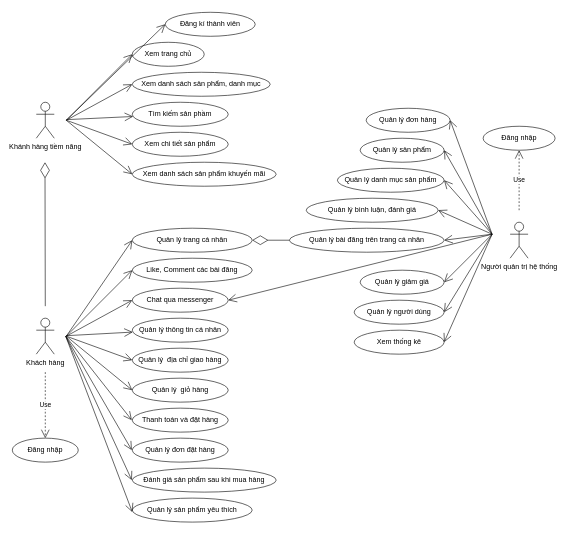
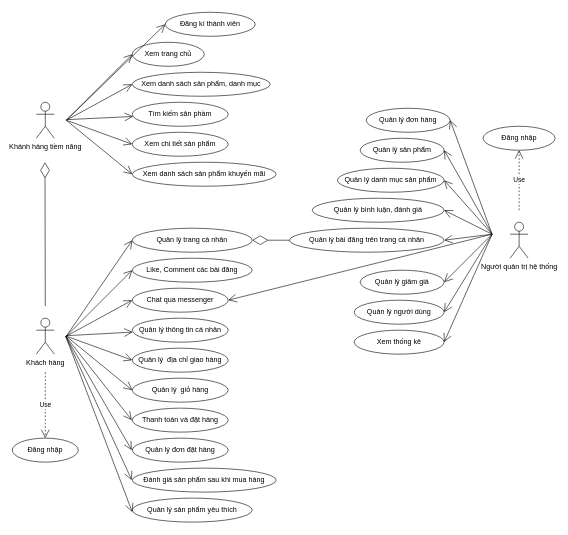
  <mxCell id="0" />
  <mxCell id="1" parent="0" />
  <mxCell id="2" value="Khánh hàng tiềm năng" style="shape=umlActor;verticalLabelPosition=bottom;verticalAlign=top;html=1;" vertex="1" parent="1"><mxGeometry x="60" y="170" width="30" height="60" as="geometry" /></mxCell>
  <mxCell id="3" value="Người quản trị hệ thống" style="shape=umlActor;verticalLabelPosition=bottom;verticalAlign=top;html=1;" vertex="1" parent="1"><mxGeometry x="850" y="370" width="30" height="60" as="geometry" /></mxCell>
  <mxCell id="4" value="Khách hàng" style="shape=umlActor;verticalLabelPosition=bottom;verticalAlign=top;html=1;" vertex="1" parent="1"><mxGeometry x="60" y="530" width="30" height="60" as="geometry" /></mxCell>
  <mxCell id="5" value="Xem trang chủ" style="ellipse;whiteSpace=wrap;html=1;" vertex="1" parent="1"><mxGeometry x="220" y="70" width="120" height="40" as="geometry" /></mxCell>
  <mxCell id="6" value="Xem danh sách sản phẩm, danh mục" style="ellipse;whiteSpace=wrap;html=1;" vertex="1" parent="1"><mxGeometry x="220" y="120" width="230" height="40" as="geometry" /></mxCell>
  <mxCell id="7" value="Tìm kiếm sản phầm" style="ellipse;whiteSpace=wrap;html=1;" vertex="1" parent="1"><mxGeometry x="220" y="170" width="160" height="40" as="geometry" /></mxCell>
  <mxCell id="8" value="Xem chi tiết sản phẩm" style="ellipse;whiteSpace=wrap;html=1;" vertex="1" parent="1"><mxGeometry x="220" y="220" width="160" height="40" as="geometry" /></mxCell>
  <mxCell id="9" value="Xem danh sách sản phẩm khuyến mãi" style="ellipse;whiteSpace=wrap;html=1;" vertex="1" parent="1"><mxGeometry x="220" y="270" width="240" height="40" as="geometry" /></mxCell>
  <mxCell id="10" value="Chat qua messenger" style="ellipse;whiteSpace=wrap;html=1;" vertex="1" parent="1"><mxGeometry x="220" y="480" width="160" height="40" as="geometry" /></mxCell>
  <mxCell id="11" value="Đăng kí thành viên" style="ellipse;whiteSpace=wrap;html=1;" vertex="1" parent="1"><mxGeometry x="275" y="20" width="150" height="40" as="geometry" /></mxCell>
  <mxCell id="12" value="" style="endArrow=diamondThin;endFill=0;endSize=24;html=1;" edge="1" parent="1"><mxGeometry width="160" relative="1" as="geometry"><mxPoint x="75" y="510" as="sourcePoint" /><mxPoint x="74.5" y="270" as="targetPoint" /></mxGeometry></mxCell>
  <mxCell id="13" value="" style="endArrow=open;endFill=1;endSize=12;html=1;" edge="1" parent="1" target="7"><mxGeometry width="160" relative="1" as="geometry"><mxPoint x="110" y="199" as="sourcePoint" /><mxPoint x="430" y="310" as="targetPoint" /></mxGeometry></mxCell>
  <mxCell id="14" value="" style="endArrow=open;endFill=1;endSize=12;html=1;entryX=0;entryY=0.5;entryDx=0;entryDy=0;" edge="1" parent="1" target="8"><mxGeometry width="160" relative="1" as="geometry"><mxPoint x="110" y="200" as="sourcePoint" /><mxPoint x="240.698" y="203.041" as="targetPoint" /></mxGeometry></mxCell>
  <mxCell id="15" value="" style="endArrow=open;endFill=1;endSize=12;html=1;entryX=0;entryY=0.5;entryDx=0;entryDy=0;" edge="1" parent="1" target="9"><mxGeometry width="160" relative="1" as="geometry"><mxPoint x="110" y="200" as="sourcePoint" /><mxPoint x="220" y="250" as="targetPoint" /></mxGeometry></mxCell>
  <mxCell id="16" value="" style="endArrow=open;endFill=1;endSize=12;html=1;entryX=0;entryY=0.5;entryDx=0;entryDy=0;" edge="1" parent="1" target="6"><mxGeometry width="160" relative="1" as="geometry"><mxPoint x="110" y="200" as="sourcePoint" /><mxPoint x="240.698" y="203.041" as="targetPoint" /></mxGeometry></mxCell>
  <mxCell id="17" value="" style="endArrow=open;endFill=1;endSize=12;html=1;entryX=0;entryY=0.5;entryDx=0;entryDy=0;" edge="1" parent="1" target="5"><mxGeometry width="160" relative="1" as="geometry"><mxPoint x="110" y="200" as="sourcePoint" /><mxPoint x="210" y="150" as="targetPoint" /></mxGeometry></mxCell>
  <mxCell id="18" value="" style="endArrow=open;endFill=1;endSize=12;html=1;entryX=0;entryY=0.5;entryDx=0;entryDy=0;" edge="1" parent="1" target="11"><mxGeometry width="160" relative="1" as="geometry"><mxPoint x="110" y="200" as="sourcePoint" /><mxPoint x="240" y="100" as="targetPoint" /></mxGeometry></mxCell>
  <mxCell id="19" value="Quản lý thông tin cá nhân&lt;span style=&quot;color: rgba(0 , 0 , 0 , 0) ; font-family: monospace ; font-size: 0px&quot;&gt;%3CmxGraphModel%3E%3Croot%3E%3CmxCell%20id%3D%220%22%2F%3E%3CmxCell%20id%3D%221%22%20parent%3D%220%22%2F%3E%3CmxCell%20id%3D%222%22%20value%3D%22Chat%20qua%20messenger%22%20style%3D%22ellipse%3BwhiteSpace%3Dwrap%3Bhtml%3D1%3B%22%20vertex%3D%221%22%20parent%3D%221%22%3E%3CmxGeometry%20x%3D%22380%22%20y%3D%22400%22%20width%3D%22160%22%20height%3D%2240%22%20as%3D%22geometry%22%2F%3E%3C%2FmxCell%3E%3C%2Froot%3E%3C%2FmxGraphModel%3E&lt;/span&gt;" style="ellipse;whiteSpace=wrap;html=1;" vertex="1" parent="1"><mxGeometry x="220" y="530" width="160" height="40" as="geometry" /></mxCell>
  <mxCell id="20" value="Quản lý&amp;nbsp; địa chỉ giao hàng&lt;span style=&quot;color: rgba(0 , 0 , 0 , 0) ; font-family: monospace ; font-size: 0px&quot;&gt;%3CmxGraphModel%3E%3Croot%3E%3CmxCell%20id%3D%220%22%2F%3E%3CmxCell%20id%3D%221%22%20parent%3D%220%22%2F%3E%3CmxCell%20id%3D%222%22%20value%3D%22Chat%20qua%20messenger%22%20style%3D%22ellipse%3BwhiteSpace%3Dwrap%3Bhtml%3D1%3B%22%20vertex%3D%221%22%20parent%3D%221%22%3E%3CmxGeometry%20x%3D%22380%22%20y%3D%22400%22%20width%3D%22160%22%20height%3D%2240%22%20as%3D%22geometry%22%2F%3E%3C%2FmxCell%3E%3C%2Froot%3E%3C%2F&lt;/span&gt;" style="ellipse;whiteSpace=wrap;html=1;" vertex="1" parent="1"><mxGeometry x="220" y="580" width="160" height="40" as="geometry" /></mxCell>
  <mxCell id="21" value="Quản lý&amp;nbsp; giỏ hàng&lt;span style=&quot;color: rgba(0 , 0 , 0 , 0) ; font-family: monospace ; font-size: 0px&quot;&gt;%3CmxGraphModel%3E%3Croot%3E%3CmxCell%20id%3D%220%22%2F%3E%3CmxCell%20id%3D%221%22%20parent%3D%220%22%2F%3E%3CmxCell%20id%3D%222%22%20value%3D%22Chat%20qua%20messenger%22%20style%3D%22ellipse%3BwhiteSpace%3Dwrap%3Bhtml%3D1%3B%22%20vertex%3D%221%22%20parent%3D%221%22%3E%3CmxGeometry%20x%3D%22380%22%20y%3D%22400%22%20width%3D%22160%22%20height%3D%2240%22%20as%3D%22geometry%22%2F%3E%3C%2FmxCell%3E%3C%2Froot%3E%3C%2F&lt;/span&gt;" style="ellipse;whiteSpace=wrap;html=1;" vertex="1" parent="1"><mxGeometry x="220" y="630" width="160" height="40" as="geometry" /></mxCell>
  <mxCell id="22" value="Đánh giá sản phẩm sau khi mua hàng" style="ellipse;whiteSpace=wrap;html=1;" vertex="1" parent="1"><mxGeometry x="220" y="780" width="240" height="40" as="geometry" /></mxCell>
  <mxCell id="23" value="Quản lý đơn đặt hàng&lt;span style=&quot;color: rgba(0 , 0 , 0 , 0) ; font-family: monospace ; font-size: 0px&quot;&gt;%3CmxGraphModel%3E%3Croot%3E%3CmxCell%20id%3D%220%22%2F%3E%3CmxCell%20id%3D%221%22%20parent%3D%220%22%2F%3E%3CmxCell%20id%3D%222%22%20value%3D%22Chat%20qua%20messenger%22%20style%3D%22ellipse%3BwhiteSpace%3Dwrap%3Bhtml%3D1%3B%22%20vertex%3D%221%22%20parent%3D%221%22%3E%3CmxGeometry%20x%3D%22380%22%20y%3D%22400%22%20width%3D%22160%22%20height%3D%2240%22%20as%3D%22geometry%22%2F%3E%3C%2FmxCell%3E%3C%2Froot%3E%3C%2F&lt;/span&gt;" style="ellipse;whiteSpace=wrap;html=1;" vertex="1" parent="1"><mxGeometry x="220" y="730" width="160" height="40" as="geometry" /></mxCell>
  <mxCell id="24" value="Thanh toán và đặt hàng" style="ellipse;whiteSpace=wrap;html=1;" vertex="1" parent="1"><mxGeometry x="220" y="680" width="160" height="40" as="geometry" /></mxCell>
  <mxCell id="25" value="Quản lý trang cá nhân" style="ellipse;whiteSpace=wrap;html=1;" vertex="1" parent="1"><mxGeometry x="220" y="380" width="200" height="40" as="geometry" /></mxCell>
  <mxCell id="26" value="Quản lý sản phẩm yêu thích" style="ellipse;whiteSpace=wrap;html=1;" vertex="1" parent="1"><mxGeometry x="220" y="830" width="200" height="40" as="geometry" /></mxCell>
  <mxCell id="27" value="Like, Comment các bài đăng" style="ellipse;whiteSpace=wrap;html=1;" vertex="1" parent="1"><mxGeometry x="220" y="430" width="200" height="40" as="geometry" /></mxCell>
  <mxCell id="28" value="" style="endArrow=open;endFill=1;endSize=12;html=1;" edge="1" parent="1"><mxGeometry width="160" relative="1" as="geometry"><mxPoint x="110" y="559.189" as="sourcePoint" /><mxPoint x="220.774" y="553.201" as="targetPoint" /></mxGeometry></mxCell>
  <mxCell id="29" value="" style="endArrow=open;endFill=1;endSize=12;html=1;entryX=0;entryY=0.5;entryDx=0;entryDy=0;" edge="1" parent="1"><mxGeometry width="160" relative="1" as="geometry"><mxPoint x="110" y="560" as="sourcePoint" /><mxPoint x="220" y="600" as="targetPoint" /></mxGeometry></mxCell>
  <mxCell id="30" value="" style="endArrow=open;endFill=1;endSize=12;html=1;entryX=0;entryY=0.5;entryDx=0;entryDy=0;" edge="1" parent="1"><mxGeometry width="160" relative="1" as="geometry"><mxPoint x="110" y="560" as="sourcePoint" /><mxPoint x="220" y="650" as="targetPoint" /></mxGeometry></mxCell>
  <mxCell id="31" value="" style="endArrow=open;endFill=1;endSize=12;html=1;entryX=0;entryY=0.5;entryDx=0;entryDy=0;" edge="1" parent="1"><mxGeometry width="160" relative="1" as="geometry"><mxPoint x="110" y="560" as="sourcePoint" /><mxPoint x="220" y="500" as="targetPoint" /></mxGeometry></mxCell>
  <mxCell id="32" value="" style="endArrow=open;endFill=1;endSize=12;html=1;entryX=0;entryY=0.5;entryDx=0;entryDy=0;" edge="1" parent="1"><mxGeometry width="160" relative="1" as="geometry"><mxPoint x="110" y="560" as="sourcePoint" /><mxPoint x="220" y="450" as="targetPoint" /></mxGeometry></mxCell>
  <mxCell id="33" value="" style="endArrow=open;endFill=1;endSize=12;html=1;entryX=0;entryY=0.5;entryDx=0;entryDy=0;" edge="1" parent="1"><mxGeometry width="160" relative="1" as="geometry"><mxPoint x="110" y="560" as="sourcePoint" /><mxPoint x="220" y="400" as="targetPoint" /></mxGeometry></mxCell>
  <mxCell id="34" value="" style="endArrow=open;endFill=1;endSize=12;html=1;" edge="1" parent="1"><mxGeometry width="160" relative="1" as="geometry"><mxPoint x="109" y="560" as="sourcePoint" /><mxPoint x="220.004" y="853.201" as="targetPoint" /></mxGeometry></mxCell>
  <mxCell id="35" value="" style="endArrow=open;endFill=1;endSize=12;html=1;entryX=0;entryY=0.5;entryDx=0;entryDy=0;" edge="1" parent="1"><mxGeometry width="160" relative="1" as="geometry"><mxPoint x="109" y="560" as="sourcePoint" /><mxPoint x="219.23" y="800" as="targetPoint" /></mxGeometry></mxCell>
  <mxCell id="36" value="" style="endArrow=open;endFill=1;endSize=12;html=1;entryX=0;entryY=0.5;entryDx=0;entryDy=0;" edge="1" parent="1"><mxGeometry width="160" relative="1" as="geometry"><mxPoint x="109" y="560" as="sourcePoint" /><mxPoint x="219.23" y="750" as="targetPoint" /></mxGeometry></mxCell>
  <mxCell id="37" value="" style="endArrow=open;endFill=1;endSize=12;html=1;entryX=0;entryY=0.5;entryDx=0;entryDy=0;" edge="1" parent="1"><mxGeometry width="160" relative="1" as="geometry"><mxPoint x="109" y="560" as="sourcePoint" /><mxPoint x="219.23" y="700" as="targetPoint" /></mxGeometry></mxCell>
  <mxCell id="38" value="Use" style="endArrow=open;endSize=12;dashed=1;html=1;entryX=0.5;entryY=0;entryDx=0;entryDy=0;" edge="1" parent="1" target="39"><mxGeometry width="160" relative="1" as="geometry"><mxPoint x="75" y="620" as="sourcePoint" /><mxPoint x="-10" y="560" as="targetPoint" /></mxGeometry></mxCell>
  <mxCell id="39" value="Đăng nhập" style="ellipse;whiteSpace=wrap;html=1;" vertex="1" parent="1"><mxGeometry x="20" y="730" width="110" height="40" as="geometry" /></mxCell>
  <mxCell id="40" value="Use" style="endArrow=open;endSize=12;dashed=1;html=1;entryX=0.5;entryY=1;entryDx=0;entryDy=0;" edge="1" parent="1" target="41"><mxGeometry width="160" relative="1" as="geometry"><mxPoint x="865" y="350" as="sourcePoint" /><mxPoint x="1120" y="390" as="targetPoint" /></mxGeometry></mxCell>
  <mxCell id="41" value="Đăng nhập" style="ellipse;whiteSpace=wrap;html=1;" vertex="1" parent="1"><mxGeometry x="805" y="210" width="120" height="40" as="geometry" /></mxCell>
  <mxCell id="42" value="" style="endArrow=open;endFill=1;endSize=12;html=1;entryX=1;entryY=0.5;entryDx=0;entryDy=0;" edge="1" parent="1" target="10"><mxGeometry width="160" relative="1" as="geometry"><mxPoint x="820" y="390" as="sourcePoint" /><mxPoint x="680" y="570" as="targetPoint" /></mxGeometry></mxCell>
  <mxCell id="43" value="Quản lý đơn hàng" style="ellipse;whiteSpace=wrap;html=1;" vertex="1" parent="1"><mxGeometry x="610" y="180" width="140" height="40" as="geometry" /></mxCell>
  <mxCell id="44" value="Quản lý sản phẩm" style="ellipse;whiteSpace=wrap;html=1;" vertex="1" parent="1"><mxGeometry x="600" y="230" width="140" height="40" as="geometry" /></mxCell>
  <mxCell id="45" value="Quản lý danh mục sản phẩm" style="ellipse;whiteSpace=wrap;html=1;" vertex="1" parent="1"><mxGeometry x="562" y="280" width="178" height="40" as="geometry" /></mxCell>
- <mxCell id="46" value="Quản lý bình luận, đánh giá" style="ellipse;whiteSpace=wrap;html=1;" vertex="1" parent="1"><mxGeometry x="510" y="330" width="220" height="40" as="geometry" /></mxCell>
+ <mxCell id="46" value="Quản lý bình luận, đánh giá" style="ellipse;whiteSpace=wrap;html=1;" vertex="1" parent="1"><mxGeometry x="520" y="330" width="220" height="40" as="geometry" /></mxCell>
  <mxCell id="47" value="Quản lý bài đăng trên trang cá nhân" style="ellipse;whiteSpace=wrap;html=1;" vertex="1" parent="1"><mxGeometry x="482" y="380" width="258" height="40" as="geometry" /></mxCell>
  <mxCell id="48" value="Quản lý giảm giá&lt;span style=&quot;color: rgba(0 , 0 , 0 , 0) ; font-family: monospace ; font-size: 0px&quot;&gt;%3CmxGraphModel%3E%3Croot%3E%3CmxCell%20id%3D%220%22%2F%3E%3CmxCell%20id%3D%221%22%20parent%3D%220%22%2F%3E%3CmxCell%20id%3D%222%22%20value%3D%22Qu%E1%BA%A3n%20l%C3%BD%20s%C3%A1ch%22%20style%3D%22ellipse%3BwhiteSpace%3Dwrap%3Bhtml%3D1%3B%22%20vertex%3D%221%22%20parent%3D%221%22%3E%3CmxGeometry%20x%3D%22310%22%20y%3D%22200%22%20width%3D%22140%22%20height%3D%2240%22%20as%3D%22geometry%22%2F%3E%3C%2FmxCell%3E%3C%2Froot%3E%3C%2FmxGraphModel%3&lt;/span&gt;" style="ellipse;whiteSpace=wrap;html=1;" vertex="1" parent="1"><mxGeometry x="600" y="450" width="140" height="40" as="geometry" /></mxCell>
  <mxCell id="49" value="Quản lý người dùng" style="ellipse;whiteSpace=wrap;html=1;" vertex="1" parent="1"><mxGeometry x="590" y="500" width="150" height="40" as="geometry" /></mxCell>
  <mxCell id="50" value="" style="endArrow=open;endFill=1;endSize=12;html=1;entryX=1;entryY=0.5;entryDx=0;entryDy=0;" edge="1" parent="1" target="43"><mxGeometry width="160" relative="1" as="geometry"><mxPoint x="820" y="390" as="sourcePoint" /><mxPoint x="750" y="500" as="targetPoint" /></mxGeometry></mxCell>
  <mxCell id="51" value="" style="endArrow=open;endFill=1;endSize=12;html=1;entryX=1;entryY=0.5;entryDx=0;entryDy=0;" edge="1" parent="1" target="45"><mxGeometry width="160" relative="1" as="geometry"><mxPoint x="820" y="390" as="sourcePoint" /><mxPoint x="740" y="295" as="targetPoint" /></mxGeometry></mxCell>
  <mxCell id="52" value="" style="endArrow=open;endFill=1;endSize=12;html=1;" edge="1" parent="1"><mxGeometry width="160" relative="1" as="geometry"><mxPoint x="820" y="390" as="sourcePoint" /><mxPoint x="740" y="250" as="targetPoint" /></mxGeometry></mxCell>
  <mxCell id="53" value="" style="endArrow=open;endFill=1;endSize=12;html=1;entryX=1;entryY=0.5;entryDx=0;entryDy=0;" edge="1" parent="1"><mxGeometry width="160" relative="1" as="geometry"><mxPoint x="820" y="390" as="sourcePoint" /><mxPoint x="740" y="400" as="targetPoint" /></mxGeometry></mxCell>
  <mxCell id="54" value="" style="endArrow=open;endFill=1;endSize=12;html=1;entryX=1;entryY=0.5;entryDx=0;entryDy=0;" edge="1" parent="1" target="46"><mxGeometry width="160" relative="1" as="geometry"><mxPoint x="820" y="390" as="sourcePoint" /><mxPoint x="750" y="345" as="targetPoint" /></mxGeometry></mxCell>
  <mxCell id="55" value="" style="endArrow=open;endFill=1;endSize=12;html=1;entryX=1;entryY=0.5;entryDx=0;entryDy=0;" edge="1" parent="1" target="48"><mxGeometry width="160" relative="1" as="geometry"><mxPoint x="820" y="390" as="sourcePoint" /><mxPoint x="750" y="360" as="targetPoint" /></mxGeometry></mxCell>
  <mxCell id="56" value="" style="endArrow=open;endFill=1;endSize=12;html=1;entryX=1;entryY=0.5;entryDx=0;entryDy=0;" edge="1" parent="1" target="49"><mxGeometry width="160" relative="1" as="geometry"><mxPoint x="820" y="390" as="sourcePoint" /><mxPoint x="750" y="480" as="targetPoint" /></mxGeometry></mxCell>
  <mxCell id="57" value="Xem thống kê" style="ellipse;whiteSpace=wrap;html=1;" vertex="1" parent="1"><mxGeometry x="590" y="550" width="150" height="40" as="geometry" /></mxCell>
  <mxCell id="58" value="" style="endArrow=open;endFill=1;endSize=12;html=1;entryX=1;entryY=0.5;entryDx=0;entryDy=0;" edge="1" parent="1" target="57"><mxGeometry width="160" relative="1" as="geometry"><mxPoint x="820" y="390" as="sourcePoint" /><mxPoint x="750" y="530" as="targetPoint" /></mxGeometry></mxCell>
  <mxCell id="59" value="" style="endArrow=diamondThin;endFill=0;endSize=24;html=1;entryX=1;entryY=0.5;entryDx=0;entryDy=0;exitX=0;exitY=0.5;exitDx=0;exitDy=0;" edge="1" parent="1" source="47" target="25"><mxGeometry width="160" relative="1" as="geometry"><mxPoint x="300" y="430" as="sourcePoint" /><mxPoint x="460" y="430" as="targetPoint" /></mxGeometry></mxCell>
